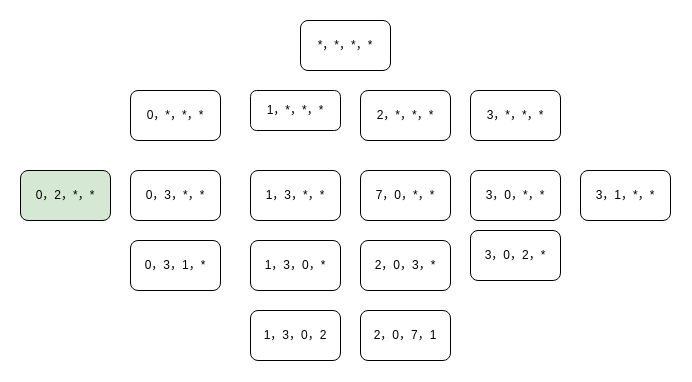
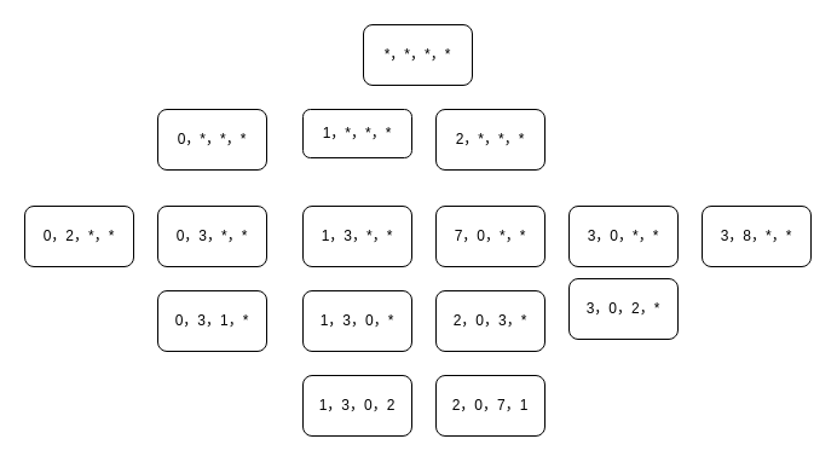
  <mxCell id="0" />
  <mxCell id="1" parent="0" />
  <mxCell id="2" value="*，*，*，*" style="rounded=1;whiteSpace=wrap;html=1;" vertex="1" parent="1"><mxGeometry x="300" y="20" width="90" height="50" as="geometry" /></mxCell>
  <mxCell id="3" value="0，*，*，*" style="rounded=1;whiteSpace=wrap;html=1;" vertex="1" parent="1"><mxGeometry x="130" y="90" width="90" height="50" as="geometry" /></mxCell>
  <mxCell id="4" value="1，*，*，*" style="rounded=1;whiteSpace=wrap;html=1;" vertex="1" parent="1"><mxGeometry x="250" y="90" width="90" height="40" as="geometry" /></mxCell>
  <mxCell id="5" value="2，*，*，*" style="rounded=1;whiteSpace=wrap;html=1;" vertex="1" parent="1"><mxGeometry x="360" y="90" width="90" height="50" as="geometry" /></mxCell>
- <mxCell id="6" value="3，*，*，*" style="rounded=1;whiteSpace=wrap;html=1;" vertex="1" parent="1"><mxGeometry x="470" y="90" width="90" height="50" as="geometry" /></mxCell>
- <mxCell id="7" value="0，2，*，*" style="rounded=1;whiteSpace=wrap;html=1;fillColor=#d5e8d4;" vertex="1" parent="1"><mxGeometry x="20" y="170" width="90" height="50" as="geometry" /></mxCell>
+ <mxCell id="7" value="0，2，*，*" style="rounded=1;whiteSpace=wrap;html=1;" vertex="1" parent="1"><mxGeometry x="20" y="170" width="90" height="50" as="geometry" /></mxCell>
  <mxCell id="8" value="0，3，*，*" style="rounded=1;whiteSpace=wrap;html=1;" vertex="1" parent="1"><mxGeometry x="130" y="170" width="90" height="50" as="geometry" /></mxCell>
  <mxCell id="9" value="1，3，*，*" style="rounded=1;whiteSpace=wrap;html=1;" vertex="1" parent="1"><mxGeometry x="250" y="170" width="90" height="50" as="geometry" /></mxCell>
  <mxCell id="10" value="7，0，*，*" style="rounded=1;whiteSpace=wrap;html=1;" vertex="1" parent="1"><mxGeometry x="360" y="170" width="90" height="50" as="geometry" /></mxCell>
  <mxCell id="11" value="3，0，*，*" style="rounded=1;whiteSpace=wrap;html=1;" vertex="1" parent="1"><mxGeometry x="470" y="170" width="90" height="50" as="geometry" /></mxCell>
- <mxCell id="12" value="3，1，*，*" style="rounded=1;whiteSpace=wrap;html=1;" vertex="1" parent="1"><mxGeometry x="580" y="170" width="90" height="50" as="geometry" /></mxCell>
+ <mxCell id="12" value="3，8，*，*" style="rounded=1;whiteSpace=wrap;html=1;" vertex="1" parent="1"><mxGeometry x="580" y="170" width="90" height="50" as="geometry" /></mxCell>
  <mxCell id="13" value="1，3，0，*" style="rounded=1;whiteSpace=wrap;html=1;" vertex="1" parent="1"><mxGeometry x="250" y="240" width="90" height="50" as="geometry" /></mxCell>
  <mxCell id="14" value="1，3，0，2" style="rounded=1;whiteSpace=wrap;html=1;" vertex="1" parent="1"><mxGeometry x="250" y="310" width="90" height="50" as="geometry" /></mxCell>
  <mxCell id="15" value="2，0，3，*" style="rounded=1;whiteSpace=wrap;html=1;" vertex="1" parent="1"><mxGeometry x="360" y="240" width="90" height="50" as="geometry" /></mxCell>
  <mxCell id="16" value="2，0，7，1" style="rounded=1;whiteSpace=wrap;html=1;" vertex="1" parent="1"><mxGeometry x="360" y="310" width="90" height="50" as="geometry" /></mxCell>
  <mxCell id="17" value="0，3，1，*" style="rounded=1;whiteSpace=wrap;html=1;" vertex="1" parent="1"><mxGeometry x="130" y="240" width="90" height="50" as="geometry" /></mxCell>
  <mxCell id="18" value="3，0，2，*" style="rounded=1;whiteSpace=wrap;html=1;" vertex="1" parent="1"><mxGeometry x="470" y="230" width="90" height="50" as="geometry" /></mxCell>
